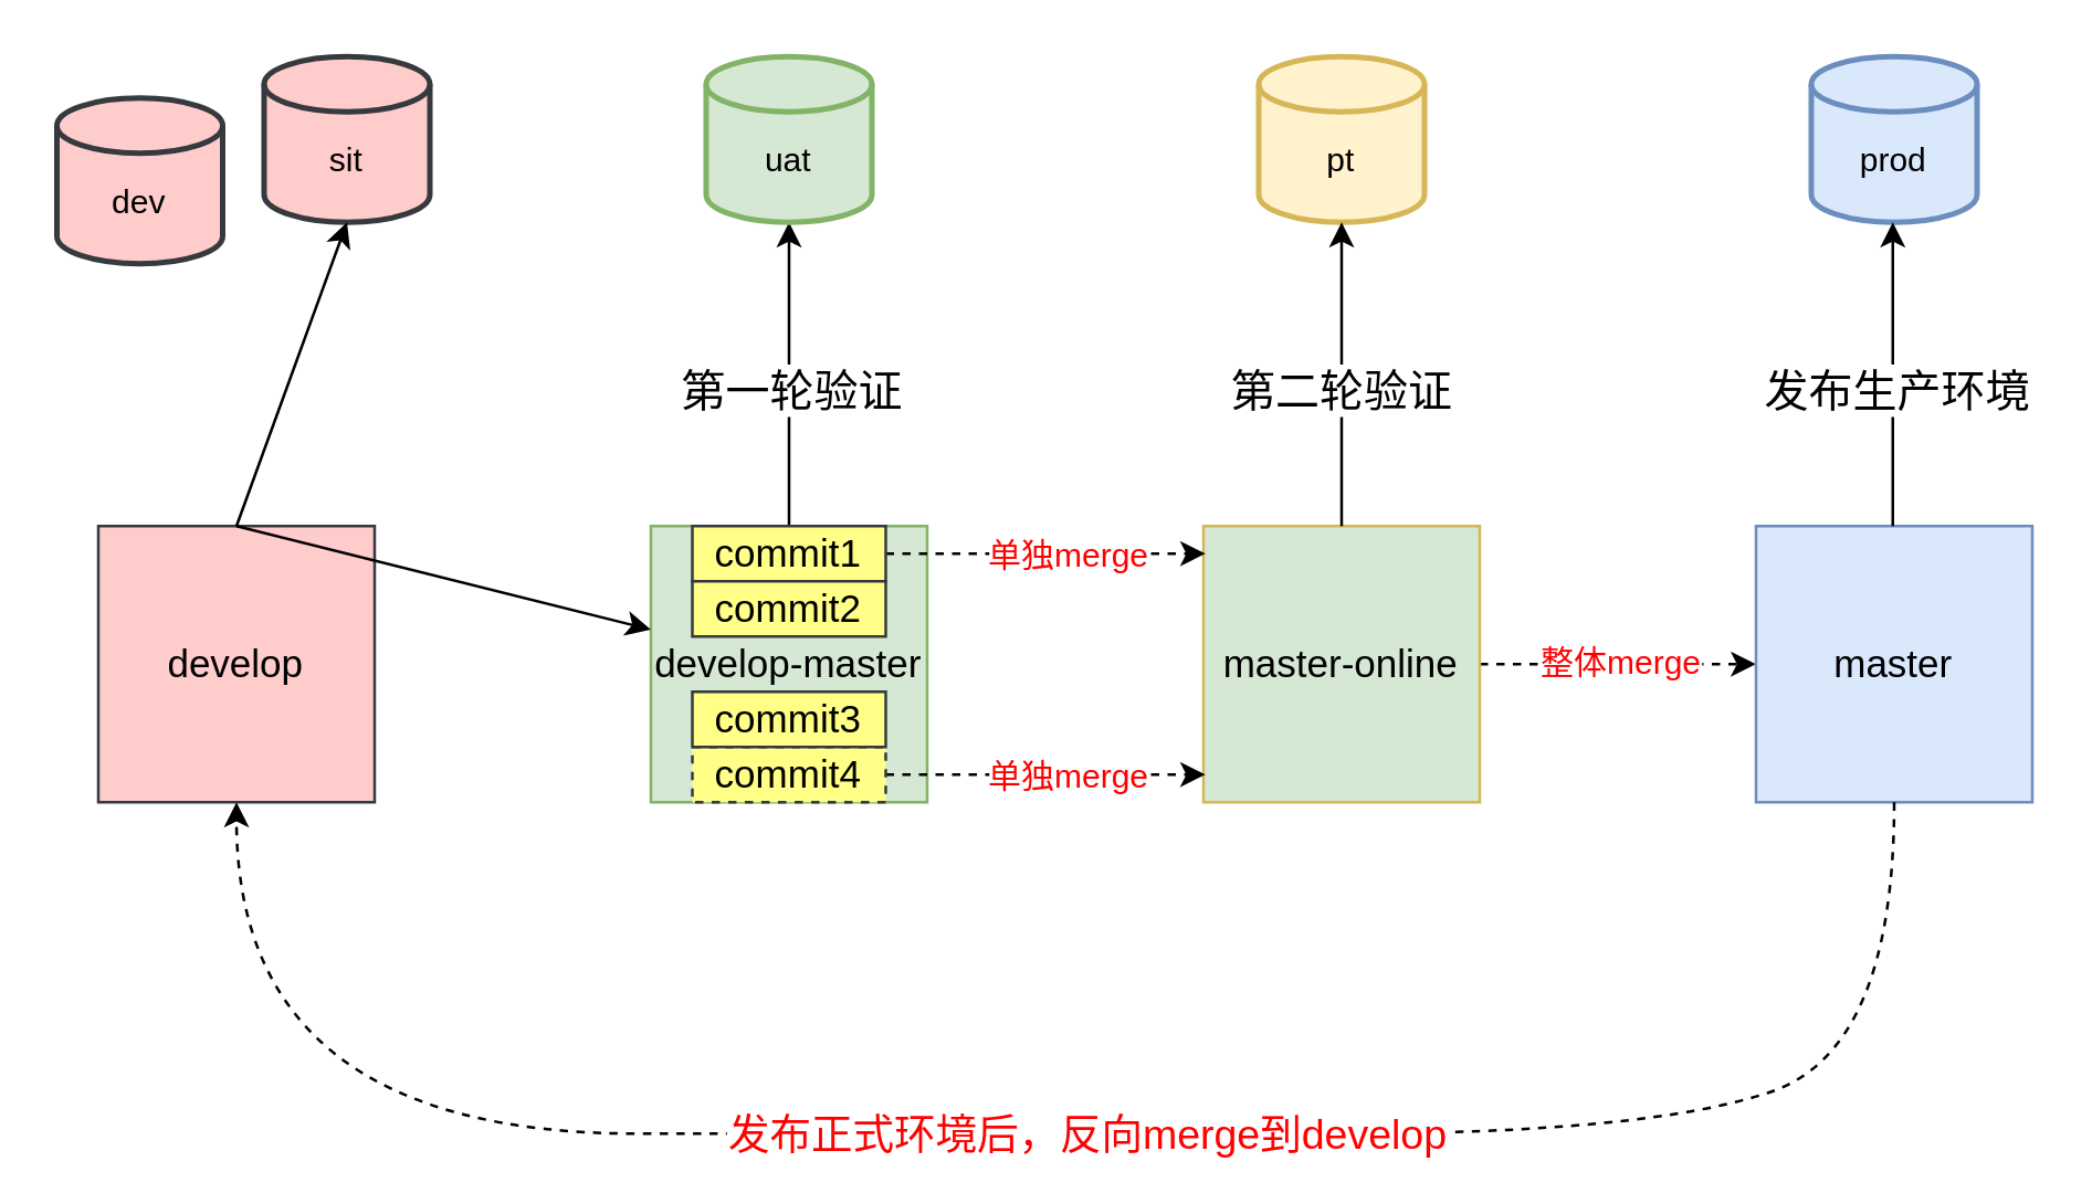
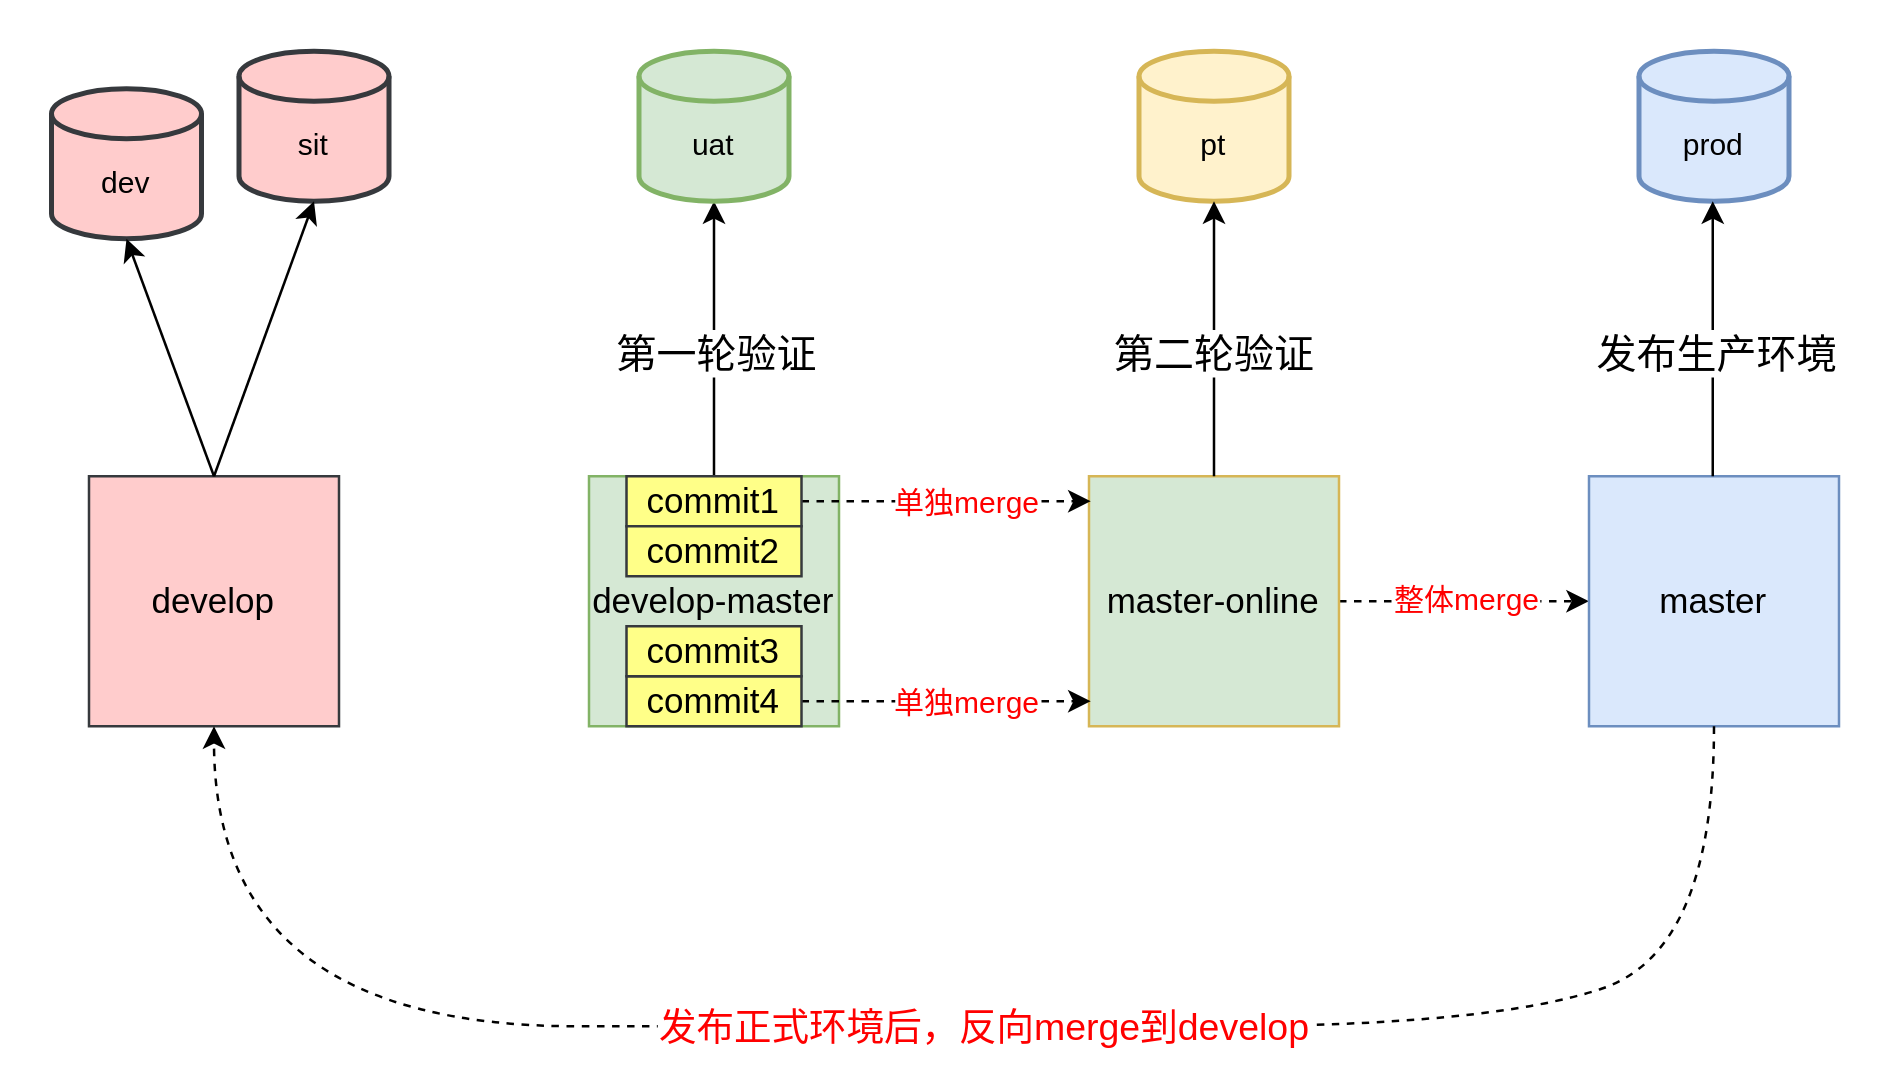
  <mxCell id="0" />
  <mxCell id="1" parent="0" />
  <mxCell id="2" value="develop" style="whiteSpace=wrap;html=1;aspect=fixed;fillColor=#ffcccc;strokeColor=#36393d;fontSize=14;" parent="1" vertex="1"><mxGeometry x="35" y="190" width="100" height="100" as="geometry" /></mxCell>
  <mxCell id="3" value="develop-master" style="whiteSpace=wrap;html=1;aspect=fixed;fillColor=#d5e8d4;strokeColor=#82b366;fontSize=14;labelPosition=center;verticalLabelPosition=middle;align=center;verticalAlign=middle;" parent="1" vertex="1"><mxGeometry x="235" y="190" width="100" height="100" as="geometry" /></mxCell>
  <mxCell id="4" value="" style="edgeStyle=orthogonalEdgeStyle;rounded=0;orthogonalLoop=1;jettySize=auto;html=1;fontSize=12;fontColor=#FF0000;dashed=1;" parent="1" source="6" target="7" edge="1"><mxGeometry relative="1" as="geometry" /></mxCell>
  <mxCell id="5" value="整体merge" style="edgeLabel;html=1;align=center;verticalAlign=middle;resizable=0;points=[];fontSize=12;fontColor=#FF0000;" parent="4" vertex="1" connectable="0"><mxGeometry x="-0.267" y="1" relative="1" as="geometry"><mxPoint x="13" as="offset" /></mxGeometry></mxCell>
  <mxCell id="6" value="master-online" style="whiteSpace=wrap;html=1;aspect=fixed;fillColor=#d5e8d4;strokeColor=#d6b656;fontSize=14;" parent="1" vertex="1"><mxGeometry x="435" y="190" width="100" height="100" as="geometry" /></mxCell>
  <mxCell id="7" value="master" style="whiteSpace=wrap;html=1;aspect=fixed;fillColor=#dae8fc;strokeColor=#6c8ebf;fontSize=14;" parent="1" vertex="1"><mxGeometry x="635" y="190" width="100" height="100" as="geometry" /></mxCell>
  <mxCell id="8" value="&lt;br&gt;dev" style="strokeWidth=2;html=1;shape=mxgraph.flowchart.database;whiteSpace=wrap;fillColor=#ffcccc;strokeColor=#36393d;" parent="1" vertex="1"><mxGeometry x="20" y="35" width="60" height="60" as="geometry" /></mxCell>
  <mxCell id="9" value="&lt;br&gt;sit" style="strokeWidth=2;html=1;shape=mxgraph.flowchart.database;whiteSpace=wrap;fillColor=#ffcccc;strokeColor=#36393d;" parent="1" vertex="1"><mxGeometry x="95" y="20" width="60" height="60" as="geometry" /></mxCell>
  <mxCell id="10" value="&lt;br&gt;pt" style="strokeWidth=2;html=1;shape=mxgraph.flowchart.database;whiteSpace=wrap;fillColor=#fff2cc;strokeColor=#d6b656;" parent="1" vertex="1"><mxGeometry x="455" y="20" width="60" height="60" as="geometry" /></mxCell>
  <mxCell id="11" value="&lt;br&gt;prod" style="strokeWidth=2;html=1;shape=mxgraph.flowchart.database;whiteSpace=wrap;fillColor=#dae8fc;strokeColor=#6c8ebf;" parent="1" vertex="1"><mxGeometry x="655" y="20" width="60" height="60" as="geometry" /></mxCell>
  <mxCell id="12" value="" style="endArrow=classic;html=1;fontSize=16;exitX=0.5;exitY=0;exitDx=0;exitDy=0;entryX=0.5;entryY=1;entryDx=0;entryDy=0;entryPerimeter=0;" parent="1" source="3" target="14" edge="1"><mxGeometry width="50" height="50" relative="1" as="geometry"><mxPoint x="355" y="220" as="sourcePoint" /><mxPoint x="405" y="170" as="targetPoint" /></mxGeometry></mxCell>
  <mxCell id="13" value="第一轮验证" style="edgeLabel;html=1;align=center;verticalAlign=middle;resizable=0;points=[];fontSize=16;" parent="12" vertex="1" connectable="0"><mxGeometry x="0.358" y="4" relative="1" as="geometry"><mxPoint x="4" y="25" as="offset" /></mxGeometry></mxCell>
  <mxCell id="14" value="&lt;br&gt;uat" style="strokeWidth=2;html=1;shape=mxgraph.flowchart.database;whiteSpace=wrap;fillColor=#d5e8d4;strokeColor=#82b366;" parent="1" vertex="1"><mxGeometry x="255" y="20" width="60" height="60" as="geometry" /></mxCell>
  <mxCell id="15" value="" style="endArrow=classic;html=1;fontSize=16;exitX=0.5;exitY=0;exitDx=0;exitDy=0;entryX=0.5;entryY=1;entryDx=0;entryDy=0;entryPerimeter=0;" parent="1" source="2" target="9" edge="1"><mxGeometry width="50" height="50" relative="1" as="geometry"><mxPoint x="295" y="220" as="sourcePoint" /><mxPoint x="345" y="170" as="targetPoint" /></mxGeometry></mxCell>
- <mxCell id="16" value="" style="endArrow=classic;html=1;fontSize=16;exitX=0.5;exitY=0;exitDx=0;exitDy=0;" parent="1" source="2" target="3" edge="1"><mxGeometry width="50" height="50" relative="1" as="geometry"><mxPoint x="95" y="200" as="sourcePoint" /><mxPoint x="155" y="90" as="targetPoint" /></mxGeometry></mxCell>
+ <mxCell id="16" value="" style="endArrow=classic;html=1;fontSize=16;exitX=0.5;exitY=0;exitDx=0;exitDy=0;entryX=0.5;entryY=1;entryDx=0;entryDy=0;entryPerimeter=0;" parent="1" source="2" target="8" edge="1"><mxGeometry width="50" height="50" relative="1" as="geometry"><mxPoint x="95" y="200" as="sourcePoint" /><mxPoint x="155" y="90" as="targetPoint" /></mxGeometry></mxCell>
  <mxCell id="17" value="" style="endArrow=classic;html=1;fontSize=16;exitX=0.5;exitY=0;exitDx=0;exitDy=0;entryX=0.5;entryY=1;entryDx=0;entryDy=0;entryPerimeter=0;" parent="1" source="6" target="10" edge="1"><mxGeometry width="50" height="50" relative="1" as="geometry"><mxPoint x="415" y="120" as="sourcePoint" /><mxPoint x="465" y="70" as="targetPoint" /></mxGeometry></mxCell>
  <mxCell id="18" value="第二轮验证" style="edgeLabel;html=1;align=center;verticalAlign=middle;resizable=0;points=[];fontSize=16;" parent="17" vertex="1" connectable="0"><mxGeometry x="0.394" y="1" relative="1" as="geometry"><mxPoint y="27" as="offset" /></mxGeometry></mxCell>
  <mxCell id="19" value="" style="endArrow=classic;html=1;fontSize=16;exitX=0.5;exitY=0;exitDx=0;exitDy=0;entryX=0.5;entryY=1;entryDx=0;entryDy=0;entryPerimeter=0;" parent="1" edge="1"><mxGeometry width="50" height="50" relative="1" as="geometry"><mxPoint x="684.5" y="190" as="sourcePoint" /><mxPoint x="684.5" y="80" as="targetPoint" /></mxGeometry></mxCell>
  <mxCell id="20" value="发布生产环境" style="edgeLabel;html=1;align=center;verticalAlign=middle;resizable=0;points=[];fontSize=16;" parent="19" vertex="1" connectable="0"><mxGeometry x="-0.297" y="-2" relative="1" as="geometry"><mxPoint x="-1" y="-11" as="offset" /></mxGeometry></mxCell>
  <mxCell id="21" style="edgeStyle=orthogonalEdgeStyle;rounded=1;orthogonalLoop=1;jettySize=auto;html=1;exitX=1;exitY=0.5;exitDx=0;exitDy=0;entryX=0.007;entryY=0.1;entryDx=0;entryDy=0;entryPerimeter=0;fontSize=14;dashed=1;" parent="1" source="23" target="6" edge="1"><mxGeometry relative="1" as="geometry" /></mxCell>
  <mxCell id="22" value="单独merge" style="edgeLabel;html=1;align=center;verticalAlign=middle;resizable=0;points=[];fontSize=12;fontColor=#FF0000;" parent="21" vertex="1" connectable="0"><mxGeometry x="0.233" y="-1" relative="1" as="geometry"><mxPoint x="-6" y="-1" as="offset" /></mxGeometry></mxCell>
  <mxCell id="23" value="commit1" style="rounded=0;whiteSpace=wrap;html=1;fontSize=14;fillColor=#ffff88;strokeColor=#36393d;" parent="1" vertex="1"><mxGeometry x="250" y="190" width="70" height="20" as="geometry" /></mxCell>
  <mxCell id="24" value="commit2" style="rounded=0;whiteSpace=wrap;html=1;fontSize=14;fillColor=#ffff88;strokeColor=#36393d;" parent="1" vertex="1"><mxGeometry x="250" y="210" width="70" height="20" as="geometry" /></mxCell>
  <mxCell id="25" style="edgeStyle=orthogonalEdgeStyle;rounded=0;orthogonalLoop=1;jettySize=auto;html=1;exitX=1;exitY=0.5;exitDx=0;exitDy=0;entryX=0.007;entryY=0.9;entryDx=0;entryDy=0;entryPerimeter=0;fontSize=12;dashed=1;" parent="1" source="27" target="6" edge="1"><mxGeometry relative="1" as="geometry" /></mxCell>
  <mxCell id="26" value="单独merge" style="edgeLabel;html=1;align=center;verticalAlign=middle;resizable=0;points=[];fontSize=12;fontColor=#FF0000;" parent="25" vertex="1" connectable="0"><mxGeometry x="0.285" relative="1" as="geometry"><mxPoint x="-9" as="offset" /></mxGeometry></mxCell>
- <mxCell id="27" value="commit4" style="rounded=0;whiteSpace=wrap;html=1;fontSize=14;fillColor=#ffff88;strokeColor=#36393d;dashed=1;" parent="1" vertex="1"><mxGeometry x="250" y="270" width="70" height="20" as="geometry" /></mxCell>
+ <mxCell id="27" value="commit4" style="rounded=0;whiteSpace=wrap;html=1;fontSize=14;fillColor=#ffff88;strokeColor=#36393d;" parent="1" vertex="1"><mxGeometry x="250" y="270" width="70" height="20" as="geometry" /></mxCell>
  <mxCell id="28" value="commit3" style="rounded=0;whiteSpace=wrap;html=1;fontSize=14;fillColor=#ffff88;strokeColor=#36393d;" parent="1" vertex="1"><mxGeometry x="250" y="250" width="70" height="20" as="geometry" /></mxCell>
  <mxCell id="29" value="" style="curved=1;endArrow=classic;html=1;dashed=1;fontSize=12;fontColor=#000000;exitX=0.5;exitY=1;exitDx=0;exitDy=0;" parent="1" source="7" edge="1"><mxGeometry width="50" height="50" relative="1" as="geometry"><mxPoint x="215" y="520" as="sourcePoint" /><mxPoint x="85" y="290" as="targetPoint" /><Array as="points"><mxPoint x="685" y="380" /><mxPoint x="595" y="410" /><mxPoint x="375" y="410" /><mxPoint x="85" y="410" /></Array></mxGeometry></mxCell>
  <mxCell id="30" value="发布正式环境后，反向merge到develop" style="edgeLabel;html=1;align=center;verticalAlign=middle;resizable=0;points=[];fontSize=15;fontColor=#FF0000;" parent="29" vertex="1" connectable="0"><mxGeometry x="-0.05" y="-1" relative="1" as="geometry"><mxPoint as="offset" /></mxGeometry></mxCell>
